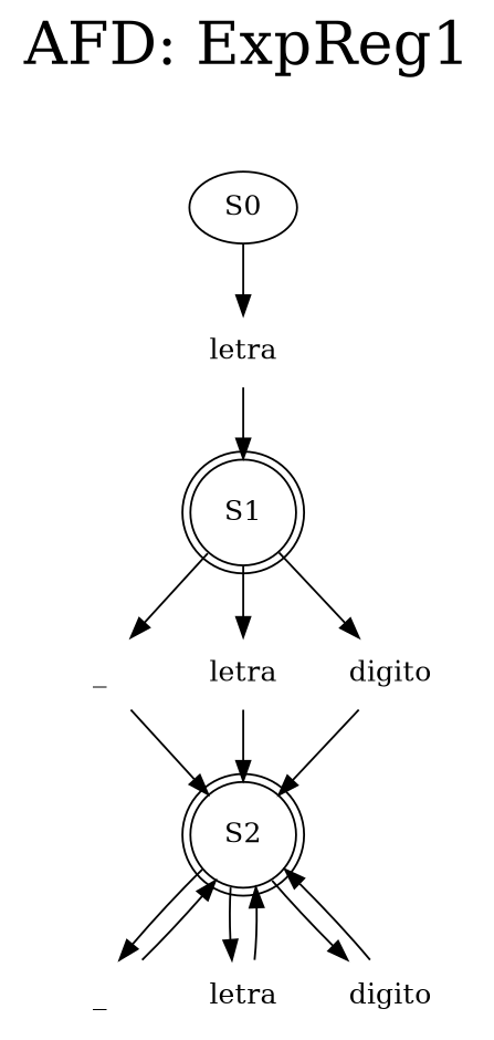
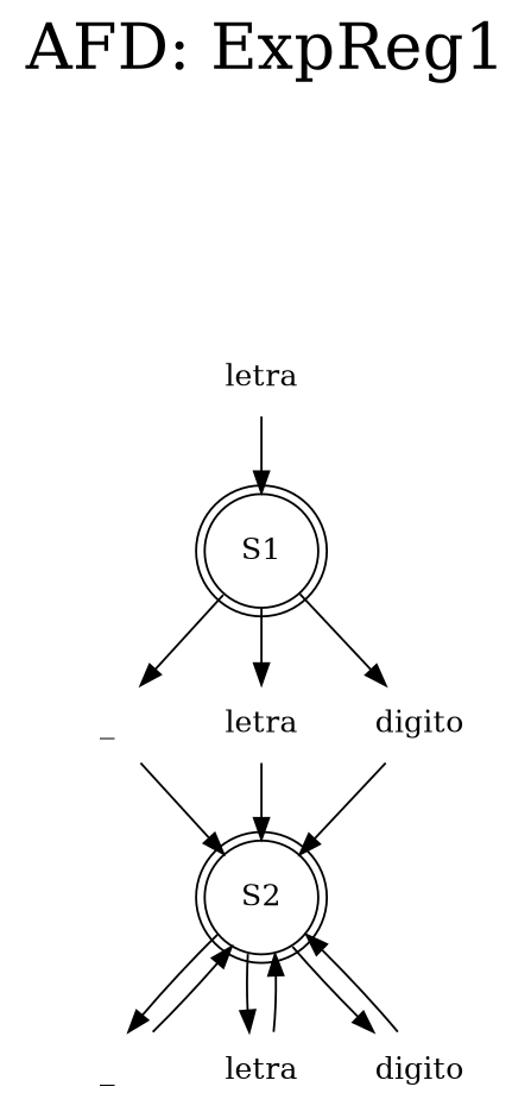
  digraph {
    fontsize=30
    label=<AFD: ExpReg1>
    labelloc=t
    rankdir=TB
    fontname="DejaVu Serif"
    node [shape=none fontname="DejaVu Serif"]
    edge [fontname="DejaVu Serif"]
    n1 [label=letra]
    S1 [shape=doublecircle]
-   S0 [shape=""]
    n4 [label=_]
    n5 [label=letra]
    n6 [label=digito]
    S2 [shape=doublecircle]
    n8 [label=_]
    n9 [label=letra]
    n10 [label=digito]
    n1 -> S1
    S1 -> n4
    S1 -> n5
    S1 -> n6
-   S0 -> n1
    n4 -> S2
    n5 -> S2
    n6 -> S2
    S2 -> n8
    S2 -> n9
    S2 -> n10
    n8 -> S2
    n9 -> S2
    n10 -> S2
  }
